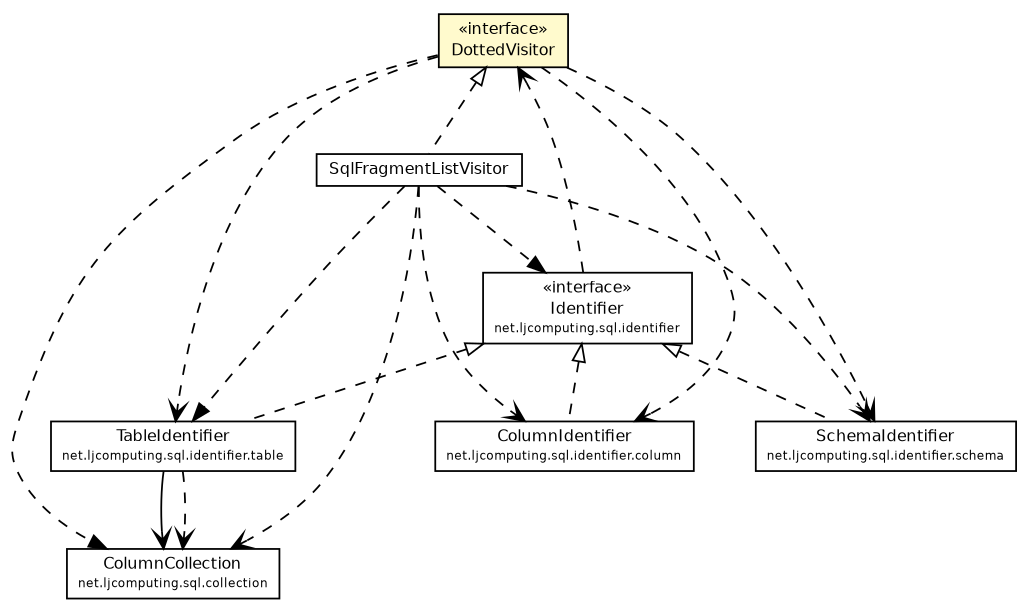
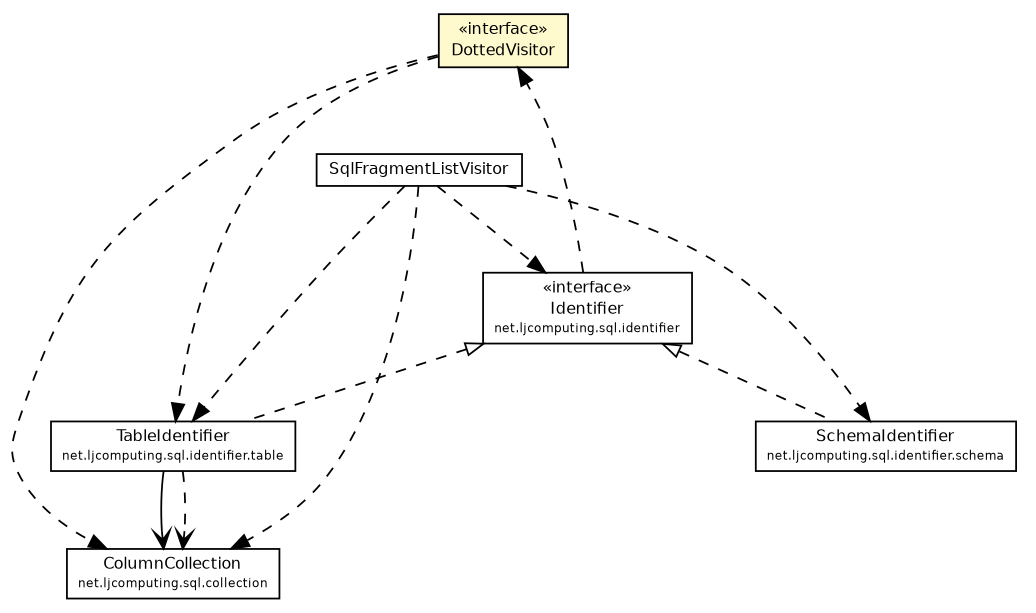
  digraph {
    nodesep=0.25
    ranksep=0.5
    node [fontcolor=black fontname=Helvetica fontsize=9.0 shape=plaintext]
    edge [fontname=Helvetica fontsize=10.0 headport=p labelfontname=Helvetica labelfontsize=10 style=dashed tailport=p arrowhead=open color=black fontcolor=black]
    n1 [label=<<table title="net.ljcomputing.sql.visitor.DottedVisitor" border="0" cellborder="1" cellspacing="0" cellpadding="2" port="p" bgcolor="lemonChiffon" href="./DottedVisitor.html"> 		<tr><td><table border="0" cellspacing="0" cellpadding="1"> <tr><td align="center" balign="center"> &#171;interface&#187; </td></tr> <tr><td align="center" balign="center"> DottedVisitor </td></tr> 		</table></td></tr> 		</table>>]
    n2 [label=<<table title="net.ljcomputing.sql.visitor.SqlFragmentListVisitor" border="0" cellborder="1" cellspacing="0" cellpadding="2" port="p" href="./SqlFragmentListVisitor.html"> 		<tr><td><table border="0" cellspacing="0" cellpadding="1"> <tr><td align="center" balign="center"> SqlFragmentListVisitor </td></tr> 		</table></td></tr> 		</table>>]
    n3 [label=<<table title="net.ljcomputing.sql.collection.ColumnCollection" border="0" cellborder="1" cellspacing="0" cellpadding="2" port="p" href="../collection/ColumnCollection.html"> 		<tr><td><table border="0" cellspacing="0" cellpadding="1"> <tr><td align="center" balign="center"> ColumnCollection </td></tr> <tr><td align="center" balign="center"><font point-size="7.0"> net.ljcomputing.sql.collection </font></td></tr> 		</table></td></tr> 		</table>>]
    n4 [label=<<table title="net.ljcomputing.sql.identifier.schema.SchemaIdentifier" border="0" cellborder="1" cellspacing="0" cellpadding="2" port="p" href="../identifier/schema/SchemaIdentifier.html"> 		<tr><td><table border="0" cellspacing="0" cellpadding="1"> <tr><td align="center" balign="center"> SchemaIdentifier </td></tr> <tr><td align="center" balign="center"><font point-size="7.0"> net.ljcomputing.sql.identifier.schema </font></td></tr> 		</table></td></tr> 		</table>>]
    n5 [label=<<table title="net.ljcomputing.sql.identifier.table.TableIdentifier" border="0" cellborder="1" cellspacing="0" cellpadding="2" port="p" href="../identifier/table/TableIdentifier.html"> 		<tr><td><table border="0" cellspacing="0" cellpadding="1"> <tr><td align="center" balign="center"> TableIdentifier </td></tr> <tr><td align="center" balign="center"><font point-size="7.0"> net.ljcomputing.sql.identifier.table </font></td></tr> 		</table></td></tr> 		</table>>]
-   n6 [label=<<table title="net.ljcomputing.sql.identifier.column.ColumnIdentifier" border="0" cellborder="1" cellspacing="0" cellpadding="2" port="p" href="../identifier/column/ColumnIdentifier.html"> 		<tr><td><table border="0" cellspacing="0" cellpadding="1"> <tr><td align="center" balign="center"> ColumnIdentifier </td></tr> <tr><td align="center" balign="center"><font point-size="7.0"> net.ljcomputing.sql.identifier.column </font></td></tr> 		</table></td></tr> 		</table>>]
    n7 [label=<<table title="net.ljcomputing.sql.identifier.Identifier" border="0" cellborder="1" cellspacing="0" cellpadding="2" port="p" href="../identifier/Identifier.html"> 		<tr><td><table border="0" cellspacing="0" cellpadding="1"> <tr><td align="center" balign="center"> &#171;interface&#187; </td></tr> <tr><td align="center" balign="center"> Identifier </td></tr> <tr><td align="center" balign="center"><font point-size="7.0"> net.ljcomputing.sql.identifier </font></td></tr> 		</table></td></tr> 		</table>>]
-   n1 -> n2 [arrowtail=empty dir=back fontsize=10 arrowhead="" color="" fontcolor=""]
    n1 -> n3 [arrowhead=normal]
-   n1 -> n4
-   n1 -> n5
-   n1 -> n6
-   n2 -> n3
-   n2 -> n4
+   n1 -> n5 [arrowhead=normal]
+   n2 -> n3 [arrowhead=normal]
+   n2 -> n4 [arrowhead=normal]
    n2 -> n5 [arrowhead=normal]
-   n2 -> n6
    n2 -> n7 [arrowhead=normal]
    n5 -> n3 [style=""]
    n5 -> n3
-   n7 -> n1
+   n7 -> n1 [arrowhead=normal]
    n7 -> n4 [arrowtail=empty dir=back fontsize=10 arrowhead="" color="" fontcolor=""]
    n7 -> n5 [arrowtail=empty dir=back fontsize=10 arrowhead="" color="" fontcolor=""]
-   n7 -> n6 [arrowtail=empty dir=back fontsize=10 arrowhead="" color="" fontcolor=""]
  }
